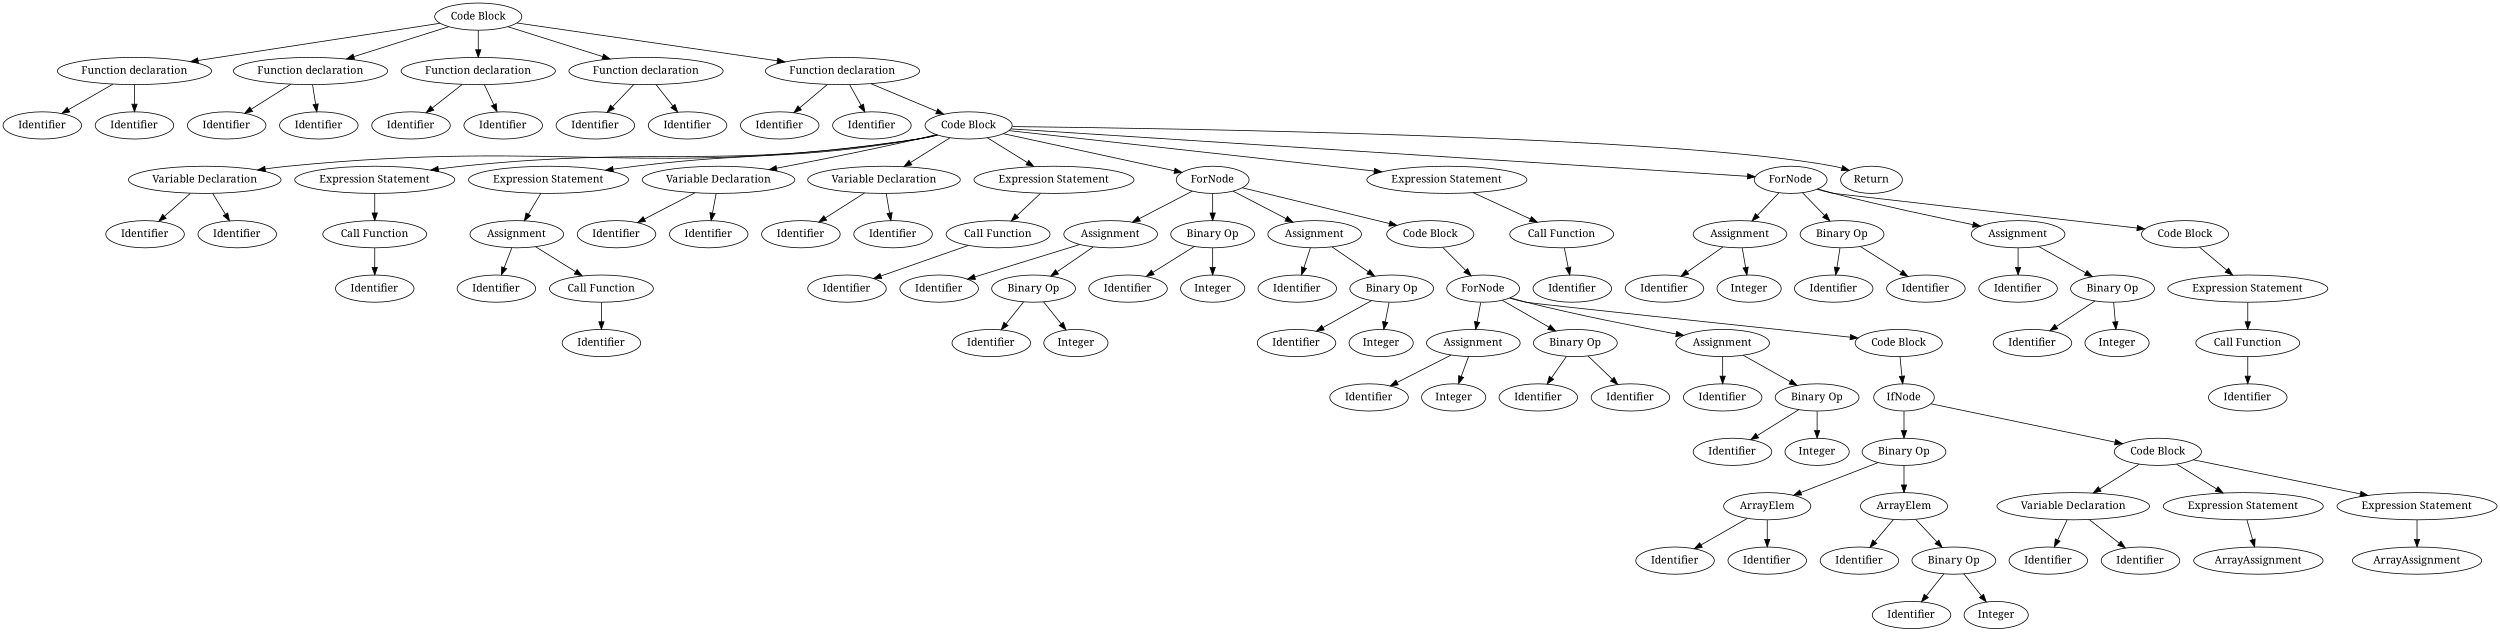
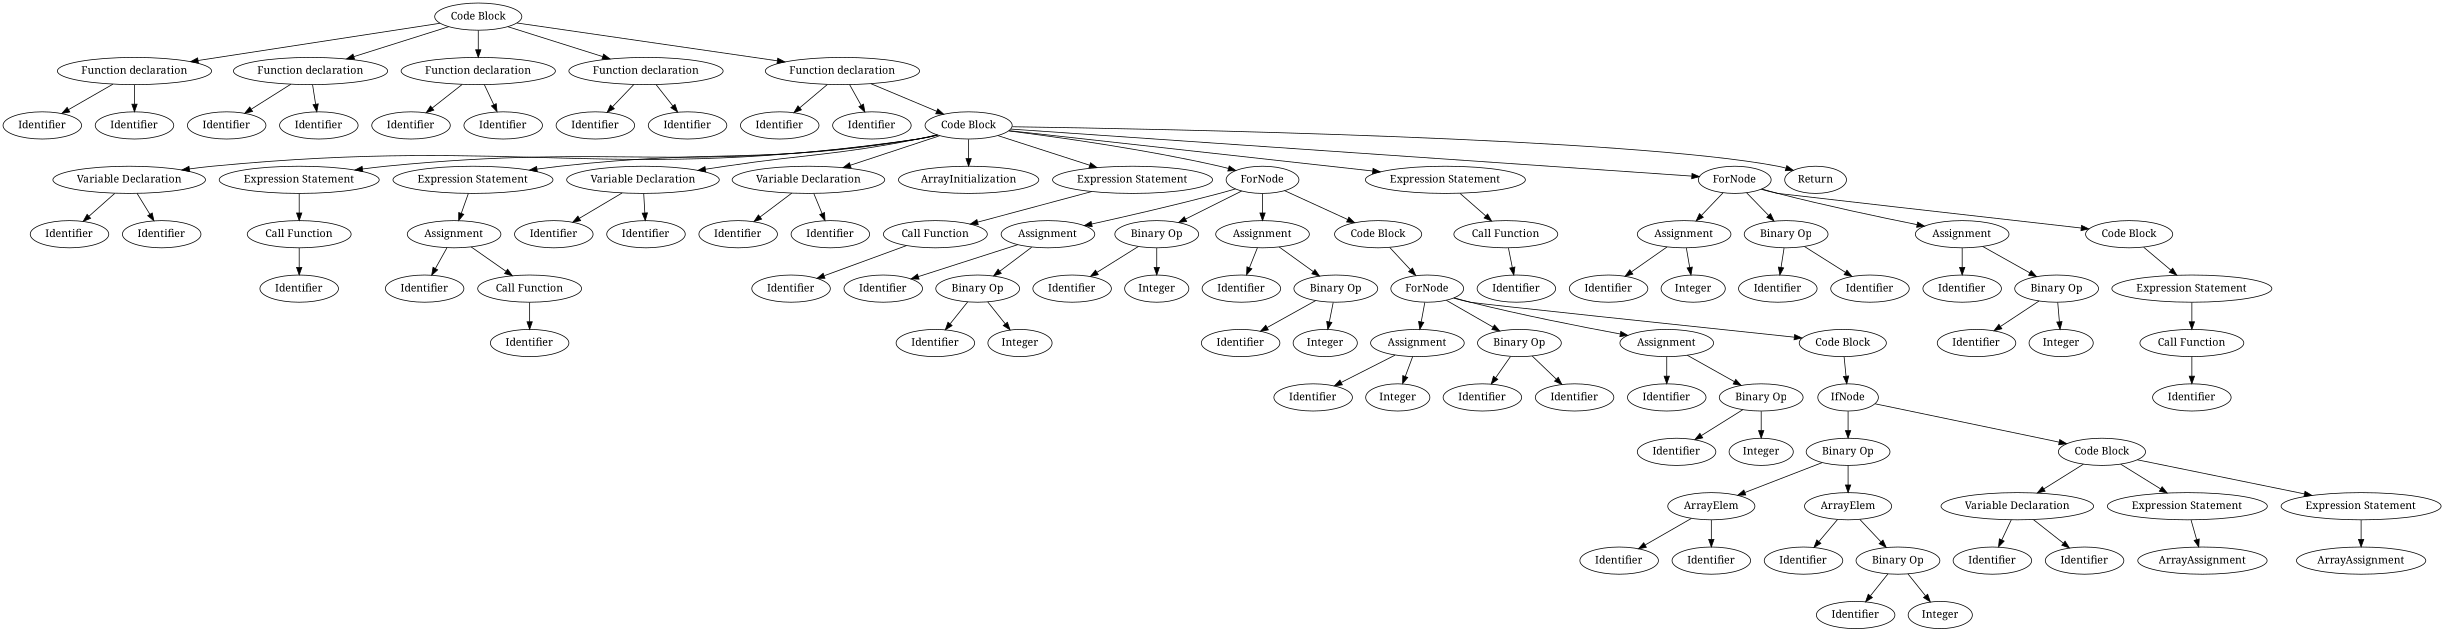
  digraph {
    fontname="Noto Serif"
    node [fontname="Noto Serif"]
    edge [fontname="Noto Serif"]
    n1 [label="Code Block"]
    n2 [label="Function declaration"]
    n3 [label="Function declaration"]
    n4 [label="Function declaration"]
    n5 [label="Function declaration"]
    n6 [label="Function declaration"]
    n7 [label=Identifier]
    n8 [label=Identifier]
    n9 [label=Identifier]
    n10 [label=Identifier]
    n11 [label=Identifier]
    n12 [label=Identifier]
    n13 [label=Identifier]
    n14 [label=Identifier]
    n15 [label=Identifier]
    n16 [label=Identifier]
    n17 [label="Code Block"]
    n18 [label="Variable Declaration"]
    n19 [label="Expression Statement"]
    n20 [label="Expression Statement"]
    n21 [label="Variable Declaration"]
    n22 [label="Variable Declaration"]
+   n23 [label=ArrayInitialization]
    n24 [label="Expression Statement"]
    n25 [label=ForNode]
    n26 [label="Expression Statement"]
    n27 [label=ForNode]
    n28 [label=Return]
    n29 [label=Identifier]
    n30 [label=Identifier]
    n31 [label="Call Function"]
    n32 [label=Identifier]
    n33 [label=Assignment]
    n34 [label=Identifier]
    n35 [label="Call Function"]
    n36 [label=Identifier]
    n37 [label=Identifier]
    n38 [label=Identifier]
    n39 [label=Identifier]
    n40 [label=Identifier]
    n41 [label="Call Function"]
    n42 [label=Identifier]
    n43 [label=Assignment]
    n44 [label="Binary Op"]
    n45 [label=Assignment]
    n46 [label="Code Block"]
    n47 [label=Identifier]
    n48 [label="Binary Op"]
    n49 [label=Identifier]
    n50 [label=Integer]
    n51 [label=Identifier]
    n52 [label=Integer]
    n53 [label=Identifier]
    n54 [label="Binary Op"]
    n55 [label=Identifier]
    n56 [label=Integer]
    n57 [label=ForNode]
    n58 [label=Assignment]
    n59 [label="Binary Op"]
    n60 [label=Assignment]
    n61 [label="Code Block"]
    n62 [label=Identifier]
    n63 [label=Integer]
    n64 [label=Identifier]
    n65 [label=Identifier]
    n66 [label=Identifier]
    n67 [label="Binary Op"]
    n68 [label=Identifier]
    n69 [label=Integer]
    n70 [label=IfNode]
    n71 [label="Binary Op"]
    n72 [label="Code Block"]
    n73 [label=ArrayElem]
    n74 [label=ArrayElem]
    n75 [label=Identifier]
    n76 [label=Identifier]
    n77 [label=Identifier]
    n78 [label="Binary Op"]
    n79 [label=Identifier]
    n80 [label=Integer]
    n81 [label="Variable Declaration"]
    n82 [label="Expression Statement"]
    n83 [label="Expression Statement"]
    n84 [label=Identifier]
    n85 [label=Identifier]
    n86 [label=ArrayAssignment]
    n87 [label=ArrayAssignment]
    n88 [label="Call Function"]
    n89 [label=Identifier]
    n90 [label=Assignment]
    n91 [label="Binary Op"]
    n92 [label=Assignment]
    n93 [label="Code Block"]
    n94 [label=Identifier]
    n95 [label=Integer]
    n96 [label=Identifier]
    n97 [label=Identifier]
    n98 [label=Identifier]
    n99 [label="Binary Op"]
    n100 [label=Identifier]
    n101 [label=Integer]
    n102 [label="Expression Statement"]
    n103 [label="Call Function"]
    n104 [label=Identifier]
    n1 -> n2
    n1 -> n3
    n1 -> n4
    n1 -> n5
    n1 -> n6
    n2 -> n7
    n2 -> n8
    n3 -> n9
    n3 -> n10
    n4 -> n11
    n4 -> n12
    n5 -> n13
    n5 -> n14
    n6 -> n15
    n6 -> n16
    n6 -> n17
    n17 -> n18
    n17 -> n19
    n17 -> n20
    n17 -> n21
    n17 -> n22
+   n17 -> n23
    n17 -> n24
    n17 -> n25
    n17 -> n26
    n17 -> n27
    n17 -> n28
    n18 -> n29
    n18 -> n30
    n19 -> n31
    n20 -> n33
    n21 -> n37
    n21 -> n38
    n22 -> n39
    n22 -> n40
    n24 -> n41
    n25 -> n43
    n25 -> n44
    n25 -> n45
    n25 -> n46
    n26 -> n88
    n27 -> n90
    n27 -> n91
    n27 -> n92
    n27 -> n93
    n31 -> n32
    n33 -> n34
    n33 -> n35
    n35 -> n36
    n41 -> n42
    n43 -> n47
    n43 -> n48
    n44 -> n51
    n44 -> n52
    n45 -> n53
    n45 -> n54
    n46 -> n57
    n48 -> n49
    n48 -> n50
    n54 -> n55
    n54 -> n56
    n57 -> n58
    n57 -> n59
    n57 -> n60
    n57 -> n61
    n58 -> n62
    n58 -> n63
    n59 -> n64
    n59 -> n65
    n60 -> n66
    n60 -> n67
    n61 -> n70
    n67 -> n68
    n67 -> n69
    n70 -> n71
    n70 -> n72
    n71 -> n73
    n71 -> n74
    n72 -> n81
    n72 -> n82
    n72 -> n83
    n73 -> n75
    n73 -> n76
    n74 -> n77
    n74 -> n78
    n78 -> n79
    n78 -> n80
    n81 -> n84
    n81 -> n85
    n82 -> n86
    n83 -> n87
    n88 -> n89
    n90 -> n94
    n90 -> n95
    n91 -> n96
    n91 -> n97
    n92 -> n98
    n92 -> n99
    n93 -> n102
    n99 -> n100
    n99 -> n101
    n102 -> n103
    n103 -> n104
  }
